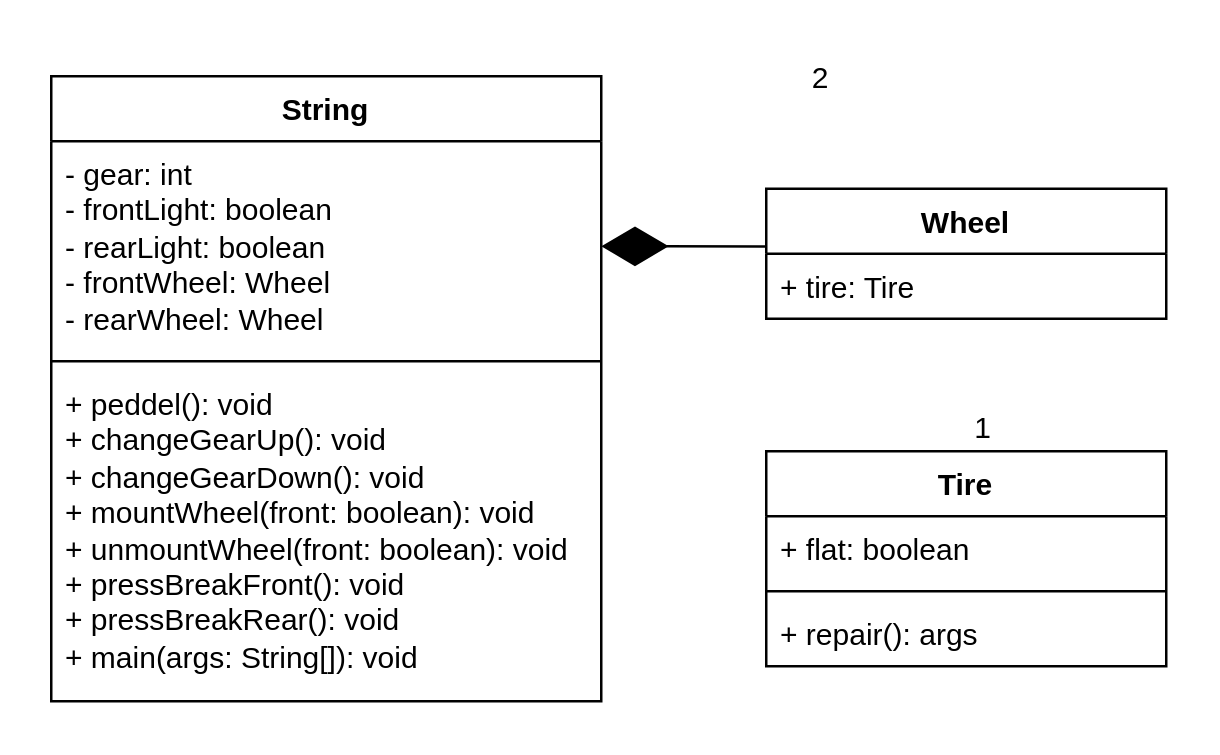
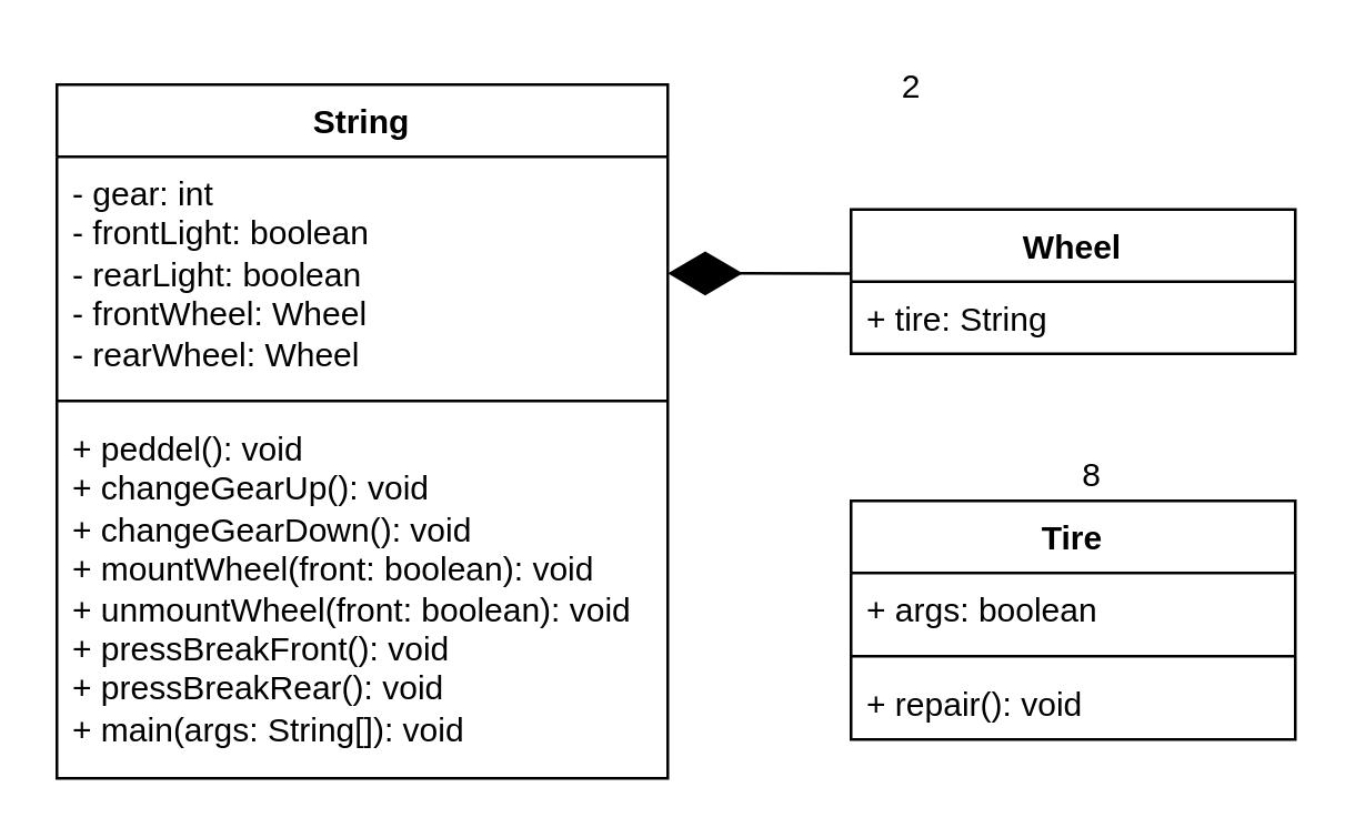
  <mxCell id="0" />
  <mxCell id="1" parent="0" />
  <mxCell id="2" value="String" style="swimlane;fontStyle=1;align=center;verticalAlign=top;childLayout=stackLayout;horizontal=1;startSize=26;horizontalStack=0;resizeParent=1;resizeParentMax=0;resizeLast=0;collapsible=1;marginBottom=0;whiteSpace=wrap;html=1;" vertex="1" parent="1"><mxGeometry x="20" y="30" width="220" height="250" as="geometry" /></mxCell>
  <mxCell id="3" value="- gear: int&lt;div&gt;- frontLight: boolean&lt;/div&gt;&lt;div&gt;- rearLight: boolean&lt;/div&gt;&lt;div&gt;- frontWheel: Wheel&lt;/div&gt;&lt;div&gt;- rearWheel: Wheel&lt;/div&gt;" style="text;strokeColor=none;fillColor=none;align=left;verticalAlign=top;spacingLeft=4;spacingRight=4;overflow=hidden;rotatable=0;points=[[0,0.5],[1,0.5]];portConstraint=eastwest;whiteSpace=wrap;html=1;" vertex="1" parent="2"><mxGeometry y="26" width="220" height="84" as="geometry" /></mxCell>
  <mxCell id="4" value="" style="line;strokeWidth=1;fillColor=none;align=left;verticalAlign=middle;spacingTop=-1;spacingLeft=3;spacingRight=3;rotatable=0;labelPosition=right;points=[];portConstraint=eastwest;strokeColor=inherit;" vertex="1" parent="2"><mxGeometry y="110" width="220" height="8" as="geometry" /></mxCell>
  <mxCell id="5" value="+ peddel(): void&lt;div&gt;+ changeGearUp(): void&lt;/div&gt;&lt;div&gt;+ changeGearDown(): void&lt;/div&gt;&lt;div&gt;+ mountWheel(front: boolean): void&lt;/div&gt;&lt;div&gt;+ unmountWheel(front: boolean): void&lt;/div&gt;&lt;div&gt;+ pressBreakFront(): void&lt;/div&gt;&lt;div&gt;+ pressBreakRear(): void&lt;/div&gt;&lt;div&gt;+ main(args: String[]): void&lt;/div&gt;" style="text;strokeColor=none;fillColor=none;align=left;verticalAlign=top;spacingLeft=4;spacingRight=4;overflow=hidden;rotatable=0;points=[[0,0.5],[1,0.5]];portConstraint=eastwest;whiteSpace=wrap;html=1;" vertex="1" parent="2"><mxGeometry y="118" width="220" height="132" as="geometry" /></mxCell>
  <mxCell id="6" value="Tire" style="swimlane;fontStyle=1;align=center;verticalAlign=top;childLayout=stackLayout;horizontal=1;startSize=26;horizontalStack=0;resizeParent=1;resizeParentMax=0;resizeLast=0;collapsible=1;marginBottom=0;whiteSpace=wrap;html=1;" vertex="1" parent="1"><mxGeometry x="306" y="180" width="160" height="86" as="geometry" /></mxCell>
- <mxCell id="7" value="+ flat: boolean" style="text;strokeColor=none;fillColor=none;align=left;verticalAlign=top;spacingLeft=4;spacingRight=4;overflow=hidden;rotatable=0;points=[[0,0.5],[1,0.5]];portConstraint=eastwest;whiteSpace=wrap;html=1;" vertex="1" parent="6"><mxGeometry y="26" width="160" height="26" as="geometry" /></mxCell>
+ <mxCell id="7" value="+ args: boolean" style="text;strokeColor=none;fillColor=none;align=left;verticalAlign=top;spacingLeft=4;spacingRight=4;overflow=hidden;rotatable=0;points=[[0,0.5],[1,0.5]];portConstraint=eastwest;whiteSpace=wrap;html=1;" vertex="1" parent="6"><mxGeometry y="26" width="160" height="26" as="geometry" /></mxCell>
  <mxCell id="8" value="" style="line;strokeWidth=1;fillColor=none;align=left;verticalAlign=middle;spacingTop=-1;spacingLeft=3;spacingRight=3;rotatable=0;labelPosition=right;points=[];portConstraint=eastwest;strokeColor=inherit;" vertex="1" parent="6"><mxGeometry y="52" width="160" height="8" as="geometry" /></mxCell>
- <mxCell id="9" value="+ repair(): args" style="text;strokeColor=none;fillColor=none;align=left;verticalAlign=top;spacingLeft=4;spacingRight=4;overflow=hidden;rotatable=0;points=[[0,0.5],[1,0.5]];portConstraint=eastwest;whiteSpace=wrap;html=1;" vertex="1" parent="6"><mxGeometry y="60" width="160" height="26" as="geometry" /></mxCell>
+ <mxCell id="9" value="+ repair(): void" style="text;strokeColor=none;fillColor=none;align=left;verticalAlign=top;spacingLeft=4;spacingRight=4;overflow=hidden;rotatable=0;points=[[0,0.5],[1,0.5]];portConstraint=eastwest;whiteSpace=wrap;html=1;" vertex="1" parent="6"><mxGeometry y="60" width="160" height="26" as="geometry" /></mxCell>
  <mxCell id="10" value="Wheel" style="swimlane;fontStyle=1;align=center;verticalAlign=top;childLayout=stackLayout;horizontal=1;startSize=26;horizontalStack=0;resizeParent=1;resizeParentMax=0;resizeLast=0;collapsible=1;marginBottom=0;whiteSpace=wrap;html=1;" vertex="1" parent="1"><mxGeometry x="306" y="75" width="160" height="52" as="geometry" /></mxCell>
- <mxCell id="11" value="+ tire: Tire" style="text;strokeColor=none;fillColor=none;align=left;verticalAlign=top;spacingLeft=4;spacingRight=4;overflow=hidden;rotatable=0;points=[[0,0.5],[1,0.5]];portConstraint=eastwest;whiteSpace=wrap;html=1;" vertex="1" parent="10"><mxGeometry y="26" width="160" height="26" as="geometry" /></mxCell>
+ <mxCell id="11" value="+ tire: String" style="text;strokeColor=none;fillColor=none;align=left;verticalAlign=top;spacingLeft=4;spacingRight=4;overflow=hidden;rotatable=0;points=[[0,0.5],[1,0.5]];portConstraint=eastwest;whiteSpace=wrap;html=1;" vertex="1" parent="10"><mxGeometry y="26" width="160" height="26" as="geometry" /></mxCell>
  <mxCell id="12" value="" style="endArrow=diamondThin;endFill=1;endSize=24;html=1;rounded=0;entryX=1;entryY=0.5;entryDx=0;entryDy=0;exitX=-0.002;exitY=-0.112;exitDx=0;exitDy=0;exitPerimeter=0;" edge="1" parent="1" source="11" target="3"><mxGeometry width="160" relative="1" as="geometry"><mxPoint x="300" y="350" as="sourcePoint" /><mxPoint x="460" y="350" as="targetPoint" /></mxGeometry></mxCell>
  <mxCell id="13" value="2" style="text;html=1;align=center;verticalAlign=middle;whiteSpace=wrap;rounded=0;" vertex="1" parent="1"><mxGeometry x="315" y="20" width="26" height="21" as="geometry" /></mxCell>
- <mxCell id="14" value="1" style="text;html=1;align=center;verticalAlign=middle;whiteSpace=wrap;rounded=0;" vertex="1" parent="1"><mxGeometry x="380" y="160" width="26" height="21" as="geometry" /></mxCell>
+ <mxCell id="14" value="8" style="text;html=1;align=center;verticalAlign=middle;whiteSpace=wrap;rounded=0;" vertex="1" parent="1"><mxGeometry x="380" y="160" width="26" height="21" as="geometry" /></mxCell>
